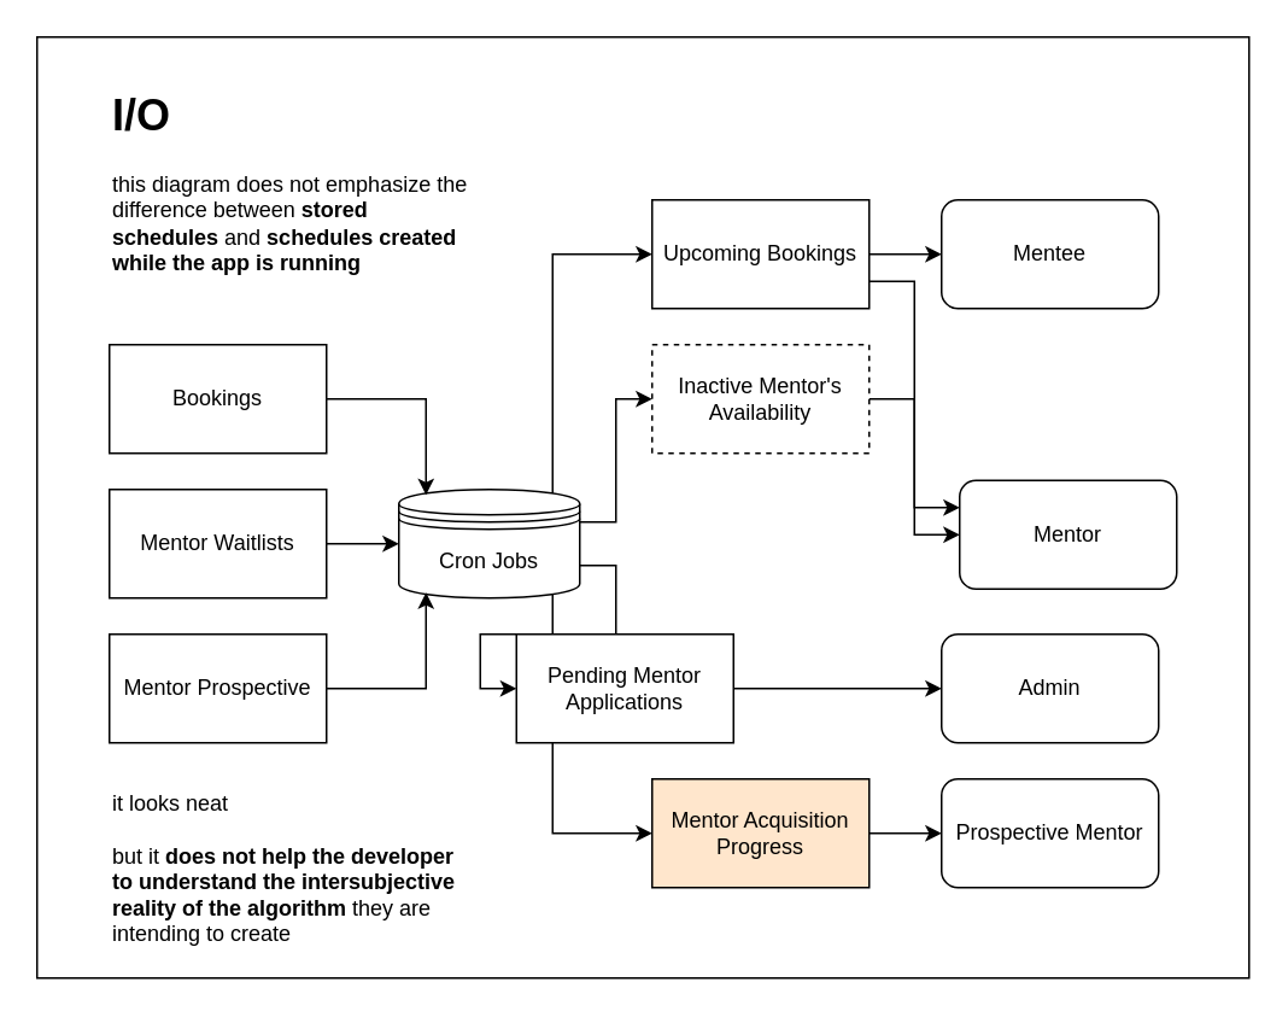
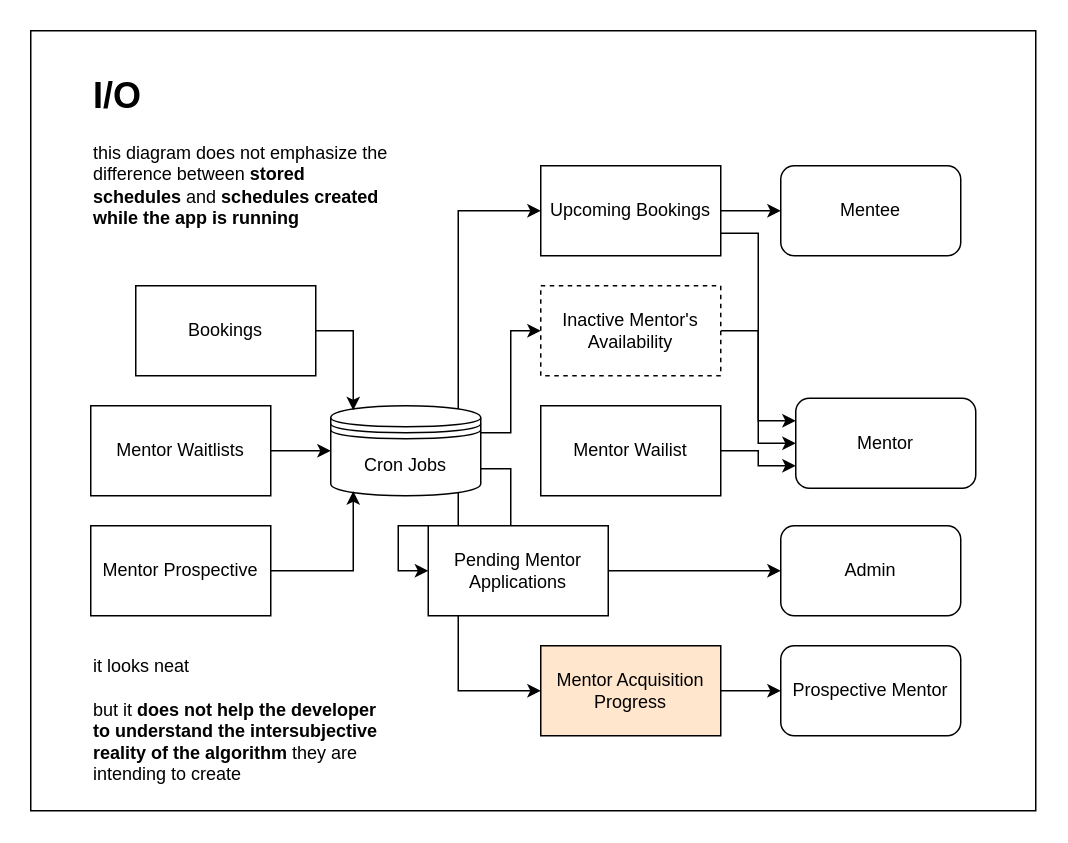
  <mxCell id="0" />
  <mxCell id="1" parent="0" />
  <mxCell id="2" value="" style="rounded=0;whiteSpace=wrap;html=1;" parent="1" vertex="1"><mxGeometry x="20" y="20" width="670" height="520" as="geometry" /></mxCell>
  <mxCell id="3" style="edgeStyle=orthogonalEdgeStyle;rounded=0;orthogonalLoop=1;jettySize=auto;html=1;exitX=1;exitY=0.75;exitDx=0;exitDy=0;entryX=0;entryY=0.25;entryDx=0;entryDy=0;" parent="1" source="5" target="18" edge="1"><mxGeometry relative="1" as="geometry" /></mxCell>
  <mxCell id="4" style="edgeStyle=orthogonalEdgeStyle;rounded=0;orthogonalLoop=1;jettySize=auto;html=1;entryX=0;entryY=0.5;entryDx=0;entryDy=0;" parent="1" source="5" target="17" edge="1"><mxGeometry relative="1" as="geometry" /></mxCell>
  <mxCell id="5" value="Upcoming Bookings" style="rounded=0;whiteSpace=wrap;html=1;" parent="1" vertex="1"><mxGeometry x="360" y="110" width="120" height="60" as="geometry" /></mxCell>
- <mxCell id="6" value="Bookings" style="rounded=0;whiteSpace=wrap;html=1;" parent="1" vertex="1"><mxGeometry x="60" y="190" width="120" height="60" as="geometry" /></mxCell>
+ <mxCell id="6" value="Bookings" style="rounded=0;whiteSpace=wrap;html=1;" parent="1" vertex="1"><mxGeometry x="90" y="190" width="120" height="60" as="geometry" /></mxCell>
  <mxCell id="7" style="edgeStyle=orthogonalEdgeStyle;rounded=0;orthogonalLoop=1;jettySize=auto;html=1;entryX=0;entryY=0.5;entryDx=0;entryDy=0;" parent="1" source="8" target="18" edge="1"><mxGeometry relative="1" as="geometry" /></mxCell>
  <mxCell id="8" value="Inactive Mentor's Availability" style="rounded=0;whiteSpace=wrap;html=1;dashed=1;" parent="1" vertex="1"><mxGeometry x="360" y="190" width="120" height="60" as="geometry" /></mxCell>
  <mxCell id="9" value="Mentor Prospective" style="rounded=0;whiteSpace=wrap;html=1;" parent="1" vertex="1"><mxGeometry x="60" y="350" width="120" height="60" as="geometry" /></mxCell>
  <mxCell id="10" style="edgeStyle=orthogonalEdgeStyle;rounded=0;orthogonalLoop=1;jettySize=auto;html=1;entryX=0;entryY=0.5;entryDx=0;entryDy=0;" parent="1" source="11" target="16" edge="1"><mxGeometry relative="1" as="geometry" /></mxCell>
  <mxCell id="11" value="Mentor Waitlists" style="rounded=0;whiteSpace=wrap;html=1;" parent="1" vertex="1"><mxGeometry x="60" y="270" width="120" height="60" as="geometry" /></mxCell>
  <mxCell id="12" style="edgeStyle=orthogonalEdgeStyle;rounded=0;orthogonalLoop=1;jettySize=auto;html=1;exitX=1;exitY=0.3;exitDx=0;exitDy=0;entryX=0;entryY=0.5;entryDx=0;entryDy=0;" parent="1" source="16" target="8" edge="1"><mxGeometry relative="1" as="geometry" /></mxCell>
  <mxCell id="13" style="edgeStyle=orthogonalEdgeStyle;rounded=0;orthogonalLoop=1;jettySize=auto;html=1;exitX=1;exitY=0.7;exitDx=0;exitDy=0;entryX=0;entryY=0.5;entryDx=0;entryDy=0;" parent="1" source="16" target="21" edge="1"><mxGeometry relative="1" as="geometry" /></mxCell>
  <mxCell id="14" style="edgeStyle=orthogonalEdgeStyle;rounded=0;orthogonalLoop=1;jettySize=auto;html=1;exitX=0.85;exitY=0.95;exitDx=0;exitDy=0;exitPerimeter=0;entryX=0;entryY=0.5;entryDx=0;entryDy=0;" parent="1" source="16" target="25" edge="1"><mxGeometry relative="1" as="geometry"><Array as="points"><mxPoint x="305" y="460" /></Array></mxGeometry></mxCell>
  <mxCell id="15" style="edgeStyle=orthogonalEdgeStyle;rounded=0;orthogonalLoop=1;jettySize=auto;html=1;exitX=0.85;exitY=0.05;exitDx=0;exitDy=0;exitPerimeter=0;entryX=0;entryY=0.5;entryDx=0;entryDy=0;" parent="1" source="16" target="5" edge="1"><mxGeometry relative="1" as="geometry"><Array as="points"><mxPoint x="305" y="140" /></Array></mxGeometry></mxCell>
  <mxCell id="16" value="Cron Jobs" style="shape=datastore;whiteSpace=wrap;html=1;" parent="1" vertex="1"><mxGeometry x="220" y="270" width="100" height="60" as="geometry" /></mxCell>
  <mxCell id="17" value="Mentee" style="rounded=1;whiteSpace=wrap;html=1;" parent="1" vertex="1"><mxGeometry x="520" y="110" width="120" height="60" as="geometry" /></mxCell>
  <mxCell id="18" value="Mentor" style="rounded=1;whiteSpace=wrap;html=1;" parent="1" vertex="1"><mxGeometry x="530" y="265" width="120" height="60" as="geometry" /></mxCell>
  <mxCell id="19" value="Admin" style="rounded=1;whiteSpace=wrap;html=1;" parent="1" vertex="1"><mxGeometry x="520" y="350" width="120" height="60" as="geometry" /></mxCell>
  <mxCell id="20" style="edgeStyle=orthogonalEdgeStyle;rounded=0;orthogonalLoop=1;jettySize=auto;html=1;entryX=0;entryY=0.5;entryDx=0;entryDy=0;" parent="1" source="21" target="19" edge="1"><mxGeometry relative="1" as="geometry" /></mxCell>
  <mxCell id="21" value="Pending Mentor Applications" style="rounded=0;whiteSpace=wrap;html=1;" parent="1" vertex="1"><mxGeometry x="285" y="350" width="120" height="60" as="geometry" /></mxCell>
+ <mxCell id="22" style="edgeStyle=orthogonalEdgeStyle;rounded=0;orthogonalLoop=1;jettySize=auto;html=1;entryX=0;entryY=0.75;entryDx=0;entryDy=0;" parent="1" source="23" target="18" edge="1"><mxGeometry relative="1" as="geometry" /></mxCell>
+ <mxCell id="23" value="Mentor Wailist" style="rounded=0;whiteSpace=wrap;html=1;" parent="1" vertex="1"><mxGeometry x="360" y="270" width="120" height="60" as="geometry" /></mxCell>
  <mxCell id="24" style="edgeStyle=orthogonalEdgeStyle;rounded=0;orthogonalLoop=1;jettySize=auto;html=1;entryX=0;entryY=0.5;entryDx=0;entryDy=0;" parent="1" source="25" target="26" edge="1"><mxGeometry relative="1" as="geometry" /></mxCell>
  <mxCell id="25" value="Mentor Acquisition Progress" style="rounded=0;whiteSpace=wrap;html=1;fillColor=#ffe6cc;" parent="1" vertex="1"><mxGeometry x="360" y="430" width="120" height="60" as="geometry" /></mxCell>
  <mxCell id="26" value="Prospective Mentor" style="rounded=1;whiteSpace=wrap;html=1;" parent="1" vertex="1"><mxGeometry x="520" y="430" width="120" height="60" as="geometry" /></mxCell>
  <mxCell id="27" style="edgeStyle=orthogonalEdgeStyle;rounded=0;orthogonalLoop=1;jettySize=auto;html=1;entryX=0.15;entryY=0.05;entryDx=0;entryDy=0;entryPerimeter=0;" parent="1" source="6" target="16" edge="1"><mxGeometry relative="1" as="geometry" /></mxCell>
  <mxCell id="28" style="edgeStyle=orthogonalEdgeStyle;rounded=0;orthogonalLoop=1;jettySize=auto;html=1;exitX=1;exitY=0.5;exitDx=0;exitDy=0;entryX=0.15;entryY=0.95;entryDx=0;entryDy=0;entryPerimeter=0;" parent="1" source="9" target="16" edge="1"><mxGeometry relative="1" as="geometry" /></mxCell>
  <mxCell id="29" value="&lt;h1 style=&quot;margin-top: 0px;&quot;&gt;I/O&lt;/h1&gt;&lt;p&gt;this diagram does not emphasize the difference between &lt;b&gt;stored schedules&lt;/b&gt; and &lt;b&gt;schedules created while the app is running&lt;/b&gt;&lt;br&gt;&lt;/p&gt;" style="text;html=1;whiteSpace=wrap;overflow=hidden;rounded=0;" parent="1" vertex="1"><mxGeometry x="60" y="42.5" width="200" height="115" as="geometry" /></mxCell>
  <mxCell id="30" value="&lt;div&gt;it looks neat&lt;/div&gt;&lt;div&gt;&lt;br&gt;&lt;/div&gt;&lt;div&gt;but it &lt;b&gt;does not help the developer to understand the intersubjective reality of the algorithm&lt;/b&gt; they are intending to create&lt;br&gt;&lt;/div&gt;" style="text;html=1;whiteSpace=wrap;overflow=hidden;rounded=0;" parent="1" vertex="1"><mxGeometry x="60" y="430" width="200" height="90" as="geometry" /></mxCell>
